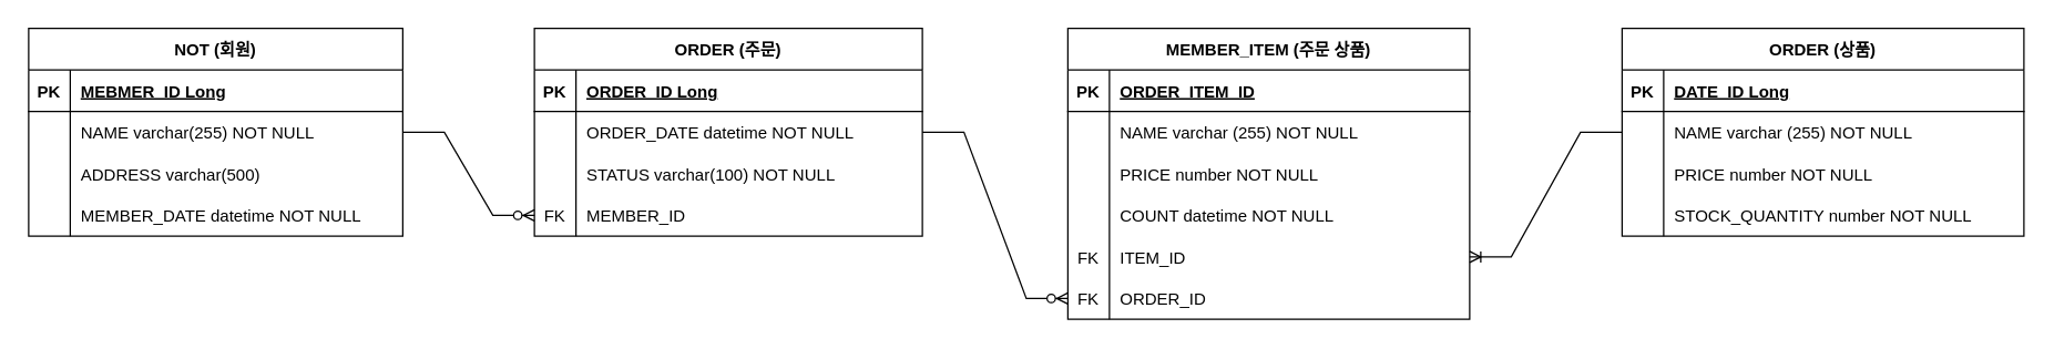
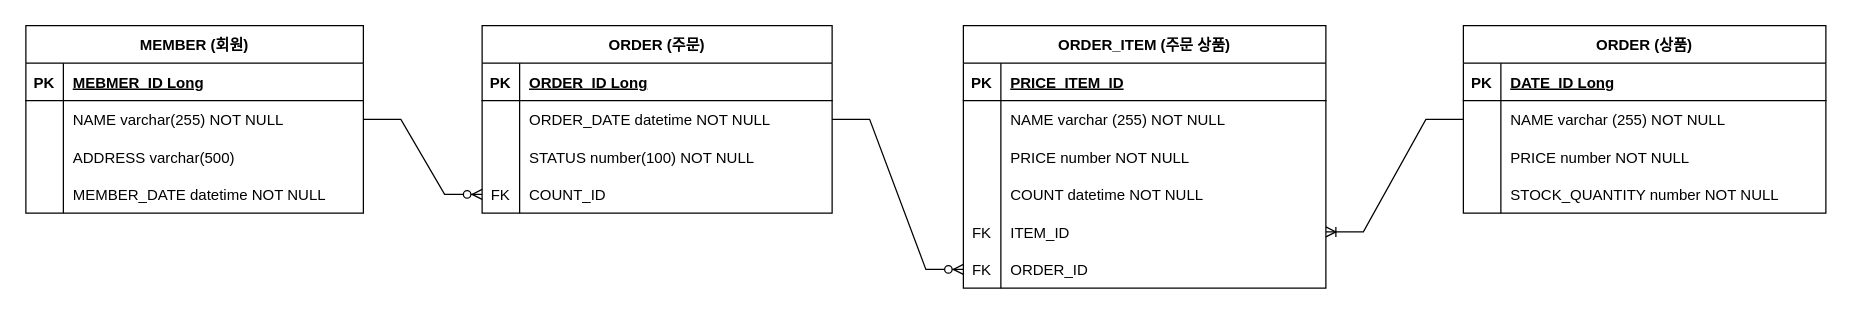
  <mxCell id="0" />
  <mxCell id="1" parent="0" />
- <mxCell id="2" value="NOT (회원)" style="shape=table;startSize=30;container=1;collapsible=1;childLayout=tableLayout;fixedRows=1;rowLines=0;fontStyle=1;align=center;resizeLast=1;strokeColor=default;" vertex="1" parent="1"><mxGeometry x="20" y="20" width="270" height="150" as="geometry" /></mxCell>
+ <mxCell id="2" value="MEMBER (회원)" style="shape=table;startSize=30;container=1;collapsible=1;childLayout=tableLayout;fixedRows=1;rowLines=0;fontStyle=1;align=center;resizeLast=1;strokeColor=default;" vertex="1" parent="1"><mxGeometry x="20" y="20" width="270" height="150" as="geometry" /></mxCell>
  <mxCell id="3" value="" style="shape=tableRow;horizontal=0;startSize=0;swimlaneHead=0;swimlaneBody=0;fillColor=none;collapsible=0;dropTarget=0;points=[[0,0.5],[1,0.5]];portConstraint=eastwest;top=0;left=0;right=0;bottom=1;strokeColor=default;" vertex="1" parent="2"><mxGeometry y="30" width="270" height="30" as="geometry" /></mxCell>
  <mxCell id="4" value="PK" style="shape=partialRectangle;connectable=0;fillColor=none;top=0;left=0;bottom=0;right=0;fontStyle=1;overflow=hidden;strokeColor=default;" vertex="1" parent="3"><mxGeometry width="30" height="30" as="geometry"><mxRectangle width="30" height="30" as="alternateBounds" /></mxGeometry></mxCell>
  <mxCell id="5" value="MEBMER_ID Long" style="shape=partialRectangle;connectable=0;fillColor=none;top=0;left=0;bottom=0;right=0;align=left;spacingLeft=6;fontStyle=5;overflow=hidden;strokeColor=default;" vertex="1" parent="3"><mxGeometry x="30" width="240" height="30" as="geometry"><mxRectangle width="240" height="30" as="alternateBounds" /></mxGeometry></mxCell>
  <mxCell id="6" value="" style="shape=tableRow;horizontal=0;startSize=0;swimlaneHead=0;swimlaneBody=0;fillColor=none;collapsible=0;dropTarget=0;points=[[0,0.5],[1,0.5]];portConstraint=eastwest;top=0;left=0;right=0;bottom=0;strokeColor=default;" vertex="1" parent="2"><mxGeometry y="60" width="270" height="30" as="geometry" /></mxCell>
  <mxCell id="7" value="" style="shape=partialRectangle;connectable=0;fillColor=none;top=0;left=0;bottom=0;right=0;editable=1;overflow=hidden;strokeColor=default;" vertex="1" parent="6"><mxGeometry width="30" height="30" as="geometry"><mxRectangle width="30" height="30" as="alternateBounds" /></mxGeometry></mxCell>
  <mxCell id="8" value="NAME varchar(255) NOT NULL" style="shape=partialRectangle;connectable=0;fillColor=none;top=0;left=0;bottom=0;right=0;align=left;spacingLeft=6;overflow=hidden;strokeColor=default;" vertex="1" parent="6"><mxGeometry x="30" width="240" height="30" as="geometry"><mxRectangle width="240" height="30" as="alternateBounds" /></mxGeometry></mxCell>
  <mxCell id="9" value="" style="shape=tableRow;horizontal=0;startSize=0;swimlaneHead=0;swimlaneBody=0;fillColor=none;collapsible=0;dropTarget=0;points=[[0,0.5],[1,0.5]];portConstraint=eastwest;top=0;left=0;right=0;bottom=0;strokeColor=default;" vertex="1" parent="2"><mxGeometry y="90" width="270" height="30" as="geometry" /></mxCell>
  <mxCell id="10" value="" style="shape=partialRectangle;connectable=0;fillColor=none;top=0;left=0;bottom=0;right=0;editable=1;overflow=hidden;strokeColor=default;" vertex="1" parent="9"><mxGeometry width="30" height="30" as="geometry"><mxRectangle width="30" height="30" as="alternateBounds" /></mxGeometry></mxCell>
  <mxCell id="11" value="ADDRESS varchar(500) " style="shape=partialRectangle;connectable=0;fillColor=none;top=0;left=0;bottom=0;right=0;align=left;spacingLeft=6;overflow=hidden;strokeColor=default;" vertex="1" parent="9"><mxGeometry x="30" width="240" height="30" as="geometry"><mxRectangle width="240" height="30" as="alternateBounds" /></mxGeometry></mxCell>
  <mxCell id="12" value="" style="shape=tableRow;horizontal=0;startSize=0;swimlaneHead=0;swimlaneBody=0;fillColor=none;collapsible=0;dropTarget=0;points=[[0,0.5],[1,0.5]];portConstraint=eastwest;top=0;left=0;right=0;bottom=0;strokeColor=default;" vertex="1" parent="2"><mxGeometry y="120" width="270" height="30" as="geometry" /></mxCell>
  <mxCell id="13" value="" style="shape=partialRectangle;connectable=0;fillColor=none;top=0;left=0;bottom=0;right=0;editable=1;overflow=hidden;strokeColor=default;" vertex="1" parent="12"><mxGeometry width="30" height="30" as="geometry"><mxRectangle width="30" height="30" as="alternateBounds" /></mxGeometry></mxCell>
  <mxCell id="14" value="MEMBER_DATE datetime NOT NULL" style="shape=partialRectangle;connectable=0;fillColor=none;top=0;left=0;bottom=0;right=0;align=left;spacingLeft=6;overflow=hidden;strokeColor=default;" vertex="1" parent="12"><mxGeometry x="30" width="240" height="30" as="geometry"><mxRectangle width="240" height="30" as="alternateBounds" /></mxGeometry></mxCell>
  <mxCell id="15" value="ORDER (상품)" style="shape=table;startSize=30;container=1;collapsible=1;childLayout=tableLayout;fixedRows=1;rowLines=0;fontStyle=1;align=center;resizeLast=1;strokeColor=default;" vertex="1" parent="1"><mxGeometry x="1170" y="20" width="290" height="150" as="geometry" /></mxCell>
  <mxCell id="16" value="" style="shape=tableRow;horizontal=0;startSize=0;swimlaneHead=0;swimlaneBody=0;fillColor=none;collapsible=0;dropTarget=0;points=[[0,0.5],[1,0.5]];portConstraint=eastwest;top=0;left=0;right=0;bottom=1;strokeColor=default;" vertex="1" parent="15"><mxGeometry y="30" width="290" height="30" as="geometry" /></mxCell>
  <mxCell id="17" value="PK" style="shape=partialRectangle;connectable=0;fillColor=none;top=0;left=0;bottom=0;right=0;fontStyle=1;overflow=hidden;strokeColor=default;" vertex="1" parent="16"><mxGeometry width="30" height="30" as="geometry"><mxRectangle width="30" height="30" as="alternateBounds" /></mxGeometry></mxCell>
  <mxCell id="18" value="DATE_ID Long" style="shape=partialRectangle;connectable=0;fillColor=none;top=0;left=0;bottom=0;right=0;align=left;spacingLeft=6;fontStyle=5;overflow=hidden;strokeColor=default;" vertex="1" parent="16"><mxGeometry x="30" width="260" height="30" as="geometry"><mxRectangle width="260" height="30" as="alternateBounds" /></mxGeometry></mxCell>
  <mxCell id="19" value="" style="shape=tableRow;horizontal=0;startSize=0;swimlaneHead=0;swimlaneBody=0;fillColor=none;collapsible=0;dropTarget=0;points=[[0,0.5],[1,0.5]];portConstraint=eastwest;top=0;left=0;right=0;bottom=0;strokeColor=default;" vertex="1" parent="15"><mxGeometry y="60" width="290" height="30" as="geometry" /></mxCell>
  <mxCell id="20" value="" style="shape=partialRectangle;connectable=0;fillColor=none;top=0;left=0;bottom=0;right=0;editable=1;overflow=hidden;strokeColor=default;" vertex="1" parent="19"><mxGeometry width="30" height="30" as="geometry"><mxRectangle width="30" height="30" as="alternateBounds" /></mxGeometry></mxCell>
  <mxCell id="21" value="NAME varchar (255) NOT NULL" style="shape=partialRectangle;connectable=0;fillColor=none;top=0;left=0;bottom=0;right=0;align=left;spacingLeft=6;overflow=hidden;strokeColor=default;" vertex="1" parent="19"><mxGeometry x="30" width="260" height="30" as="geometry"><mxRectangle width="260" height="30" as="alternateBounds" /></mxGeometry></mxCell>
  <mxCell id="22" value="" style="shape=tableRow;horizontal=0;startSize=0;swimlaneHead=0;swimlaneBody=0;fillColor=none;collapsible=0;dropTarget=0;points=[[0,0.5],[1,0.5]];portConstraint=eastwest;top=0;left=0;right=0;bottom=0;strokeColor=default;" vertex="1" parent="15"><mxGeometry y="90" width="290" height="30" as="geometry" /></mxCell>
  <mxCell id="23" value="" style="shape=partialRectangle;connectable=0;fillColor=none;top=0;left=0;bottom=0;right=0;editable=1;overflow=hidden;strokeColor=default;" vertex="1" parent="22"><mxGeometry width="30" height="30" as="geometry"><mxRectangle width="30" height="30" as="alternateBounds" /></mxGeometry></mxCell>
  <mxCell id="24" value="PRICE number NOT NULL" style="shape=partialRectangle;connectable=0;fillColor=none;top=0;left=0;bottom=0;right=0;align=left;spacingLeft=6;overflow=hidden;strokeColor=default;" vertex="1" parent="22"><mxGeometry x="30" width="260" height="30" as="geometry"><mxRectangle width="260" height="30" as="alternateBounds" /></mxGeometry></mxCell>
  <mxCell id="25" value="" style="shape=tableRow;horizontal=0;startSize=0;swimlaneHead=0;swimlaneBody=0;fillColor=none;collapsible=0;dropTarget=0;points=[[0,0.5],[1,0.5]];portConstraint=eastwest;top=0;left=0;right=0;bottom=0;strokeColor=default;" vertex="1" parent="15"><mxGeometry y="120" width="290" height="30" as="geometry" /></mxCell>
  <mxCell id="26" value="" style="shape=partialRectangle;connectable=0;fillColor=none;top=0;left=0;bottom=0;right=0;editable=1;overflow=hidden;strokeColor=default;" vertex="1" parent="25"><mxGeometry width="30" height="30" as="geometry"><mxRectangle width="30" height="30" as="alternateBounds" /></mxGeometry></mxCell>
  <mxCell id="27" value="STOCK_QUANTITY number NOT NULL" style="shape=partialRectangle;connectable=0;fillColor=none;top=0;left=0;bottom=0;right=0;align=left;spacingLeft=6;overflow=hidden;strokeColor=default;" vertex="1" parent="25"><mxGeometry x="30" width="260" height="30" as="geometry"><mxRectangle width="260" height="30" as="alternateBounds" /></mxGeometry></mxCell>
  <mxCell id="28" value="ORDER (주문)" style="shape=table;startSize=30;container=1;collapsible=1;childLayout=tableLayout;fixedRows=1;rowLines=0;fontStyle=1;align=center;resizeLast=1;strokeColor=default;" vertex="1" parent="1"><mxGeometry x="385" y="20" width="280" height="150" as="geometry" /></mxCell>
  <mxCell id="29" value="" style="shape=tableRow;horizontal=0;startSize=0;swimlaneHead=0;swimlaneBody=0;fillColor=none;collapsible=0;dropTarget=0;points=[[0,0.5],[1,0.5]];portConstraint=eastwest;top=0;left=0;right=0;bottom=1;strokeColor=default;" vertex="1" parent="28"><mxGeometry y="30" width="280" height="30" as="geometry" /></mxCell>
  <mxCell id="30" value="PK" style="shape=partialRectangle;connectable=0;fillColor=none;top=0;left=0;bottom=0;right=0;fontStyle=1;overflow=hidden;strokeColor=default;" vertex="1" parent="29"><mxGeometry width="30" height="30" as="geometry"><mxRectangle width="30" height="30" as="alternateBounds" /></mxGeometry></mxCell>
  <mxCell id="31" value="ORDER_ID Long" style="shape=partialRectangle;connectable=0;fillColor=none;top=0;left=0;bottom=0;right=0;align=left;spacingLeft=6;fontStyle=5;overflow=hidden;strokeColor=default;" vertex="1" parent="29"><mxGeometry x="30" width="250" height="30" as="geometry"><mxRectangle width="250" height="30" as="alternateBounds" /></mxGeometry></mxCell>
  <mxCell id="32" value="" style="shape=tableRow;horizontal=0;startSize=0;swimlaneHead=0;swimlaneBody=0;fillColor=none;collapsible=0;dropTarget=0;points=[[0,0.5],[1,0.5]];portConstraint=eastwest;top=0;left=0;right=0;bottom=0;strokeColor=default;" vertex="1" parent="28"><mxGeometry y="60" width="280" height="30" as="geometry" /></mxCell>
  <mxCell id="33" value="" style="shape=partialRectangle;connectable=0;fillColor=none;top=0;left=0;bottom=0;right=0;editable=1;overflow=hidden;strokeColor=default;" vertex="1" parent="32"><mxGeometry width="30" height="30" as="geometry"><mxRectangle width="30" height="30" as="alternateBounds" /></mxGeometry></mxCell>
  <mxCell id="34" value="ORDER_DATE datetime NOT NULL" style="shape=partialRectangle;connectable=0;fillColor=none;top=0;left=0;bottom=0;right=0;align=left;spacingLeft=6;overflow=hidden;strokeColor=default;" vertex="1" parent="32"><mxGeometry x="30" width="250" height="30" as="geometry"><mxRectangle width="250" height="30" as="alternateBounds" /></mxGeometry></mxCell>
  <mxCell id="35" value="" style="shape=tableRow;horizontal=0;startSize=0;swimlaneHead=0;swimlaneBody=0;fillColor=none;collapsible=0;dropTarget=0;points=[[0,0.5],[1,0.5]];portConstraint=eastwest;top=0;left=0;right=0;bottom=0;strokeColor=default;" vertex="1" parent="28"><mxGeometry y="90" width="280" height="30" as="geometry" /></mxCell>
  <mxCell id="36" value="" style="shape=partialRectangle;connectable=0;fillColor=none;top=0;left=0;bottom=0;right=0;editable=1;overflow=hidden;strokeColor=default;" vertex="1" parent="35"><mxGeometry width="30" height="30" as="geometry"><mxRectangle width="30" height="30" as="alternateBounds" /></mxGeometry></mxCell>
- <mxCell id="37" value="STATUS varchar(100) NOT NULL" style="shape=partialRectangle;connectable=0;fillColor=none;top=0;left=0;bottom=0;right=0;align=left;spacingLeft=6;overflow=hidden;strokeColor=default;" vertex="1" parent="35"><mxGeometry x="30" width="250" height="30" as="geometry"><mxRectangle width="250" height="30" as="alternateBounds" /></mxGeometry></mxCell>
+ <mxCell id="37" value="STATUS number(100) NOT NULL" style="shape=partialRectangle;connectable=0;fillColor=none;top=0;left=0;bottom=0;right=0;align=left;spacingLeft=6;overflow=hidden;strokeColor=default;" vertex="1" parent="35"><mxGeometry x="30" width="250" height="30" as="geometry"><mxRectangle width="250" height="30" as="alternateBounds" /></mxGeometry></mxCell>
  <mxCell id="38" value="" style="shape=tableRow;horizontal=0;startSize=0;swimlaneHead=0;swimlaneBody=0;fillColor=none;collapsible=0;dropTarget=0;points=[[0,0.5],[1,0.5]];portConstraint=eastwest;top=0;left=0;right=0;bottom=0;strokeColor=default;" vertex="1" parent="28"><mxGeometry y="120" width="280" height="30" as="geometry" /></mxCell>
  <mxCell id="39" value="FK" style="shape=partialRectangle;connectable=0;fillColor=none;top=0;left=0;bottom=0;right=0;editable=1;overflow=hidden;strokeColor=default;" vertex="1" parent="38"><mxGeometry width="30" height="30" as="geometry"><mxRectangle width="30" height="30" as="alternateBounds" /></mxGeometry></mxCell>
- <mxCell id="40" value="MEMBER_ID" style="shape=partialRectangle;connectable=0;fillColor=none;top=0;left=0;bottom=0;right=0;align=left;spacingLeft=6;overflow=hidden;strokeColor=default;" vertex="1" parent="38"><mxGeometry x="30" width="250" height="30" as="geometry"><mxRectangle width="250" height="30" as="alternateBounds" /></mxGeometry></mxCell>
- <mxCell id="41" value="MEMBER_ITEM (주문 상품)" style="shape=table;startSize=30;container=1;collapsible=1;childLayout=tableLayout;fixedRows=1;rowLines=0;fontStyle=1;align=center;resizeLast=1;strokeColor=default;" vertex="1" parent="1"><mxGeometry x="770" y="20" width="290" height="210" as="geometry" /></mxCell>
+ <mxCell id="40" value="COUNT_ID" style="shape=partialRectangle;connectable=0;fillColor=none;top=0;left=0;bottom=0;right=0;align=left;spacingLeft=6;overflow=hidden;strokeColor=default;" vertex="1" parent="38"><mxGeometry x="30" width="250" height="30" as="geometry"><mxRectangle width="250" height="30" as="alternateBounds" /></mxGeometry></mxCell>
+ <mxCell id="41" value="ORDER_ITEM (주문 상품)" style="shape=table;startSize=30;container=1;collapsible=1;childLayout=tableLayout;fixedRows=1;rowLines=0;fontStyle=1;align=center;resizeLast=1;strokeColor=default;" vertex="1" parent="1"><mxGeometry x="770" y="20" width="290" height="210" as="geometry" /></mxCell>
  <mxCell id="42" value="" style="shape=tableRow;horizontal=0;startSize=0;swimlaneHead=0;swimlaneBody=0;fillColor=none;collapsible=0;dropTarget=0;points=[[0,0.5],[1,0.5]];portConstraint=eastwest;top=0;left=0;right=0;bottom=1;strokeColor=default;" vertex="1" parent="41"><mxGeometry y="30" width="290" height="30" as="geometry" /></mxCell>
  <mxCell id="43" value="PK" style="shape=partialRectangle;connectable=0;fillColor=none;top=0;left=0;bottom=0;right=0;fontStyle=1;overflow=hidden;strokeColor=default;" vertex="1" parent="42"><mxGeometry width="30" height="30" as="geometry"><mxRectangle width="30" height="30" as="alternateBounds" /></mxGeometry></mxCell>
- <mxCell id="44" value="ORDER_ITEM_ID" style="shape=partialRectangle;connectable=0;fillColor=none;top=0;left=0;bottom=0;right=0;align=left;spacingLeft=6;fontStyle=5;overflow=hidden;strokeColor=default;" vertex="1" parent="42"><mxGeometry x="30" width="260" height="30" as="geometry"><mxRectangle width="260" height="30" as="alternateBounds" /></mxGeometry></mxCell>
+ <mxCell id="44" value="PRICE_ITEM_ID" style="shape=partialRectangle;connectable=0;fillColor=none;top=0;left=0;bottom=0;right=0;align=left;spacingLeft=6;fontStyle=5;overflow=hidden;strokeColor=default;" vertex="1" parent="42"><mxGeometry x="30" width="260" height="30" as="geometry"><mxRectangle width="260" height="30" as="alternateBounds" /></mxGeometry></mxCell>
  <mxCell id="45" value="" style="shape=tableRow;horizontal=0;startSize=0;swimlaneHead=0;swimlaneBody=0;fillColor=none;collapsible=0;dropTarget=0;points=[[0,0.5],[1,0.5]];portConstraint=eastwest;top=0;left=0;right=0;bottom=0;strokeColor=default;" vertex="1" parent="41"><mxGeometry y="60" width="290" height="30" as="geometry" /></mxCell>
  <mxCell id="46" value="" style="shape=partialRectangle;connectable=0;fillColor=none;top=0;left=0;bottom=0;right=0;editable=1;overflow=hidden;strokeColor=default;" vertex="1" parent="45"><mxGeometry width="30" height="30" as="geometry"><mxRectangle width="30" height="30" as="alternateBounds" /></mxGeometry></mxCell>
  <mxCell id="47" value="NAME varchar (255) NOT NULL" style="shape=partialRectangle;connectable=0;fillColor=none;top=0;left=0;bottom=0;right=0;align=left;spacingLeft=6;overflow=hidden;strokeColor=default;" vertex="1" parent="45"><mxGeometry x="30" width="260" height="30" as="geometry"><mxRectangle width="260" height="30" as="alternateBounds" /></mxGeometry></mxCell>
  <mxCell id="48" value="" style="shape=tableRow;horizontal=0;startSize=0;swimlaneHead=0;swimlaneBody=0;fillColor=none;collapsible=0;dropTarget=0;points=[[0,0.5],[1,0.5]];portConstraint=eastwest;top=0;left=0;right=0;bottom=0;strokeColor=default;" vertex="1" parent="41"><mxGeometry y="90" width="290" height="30" as="geometry" /></mxCell>
  <mxCell id="49" value="" style="shape=partialRectangle;connectable=0;fillColor=none;top=0;left=0;bottom=0;right=0;editable=1;overflow=hidden;strokeColor=default;" vertex="1" parent="48"><mxGeometry width="30" height="30" as="geometry"><mxRectangle width="30" height="30" as="alternateBounds" /></mxGeometry></mxCell>
  <mxCell id="50" value="PRICE number NOT NULL" style="shape=partialRectangle;connectable=0;fillColor=none;top=0;left=0;bottom=0;right=0;align=left;spacingLeft=6;overflow=hidden;strokeColor=default;" vertex="1" parent="48"><mxGeometry x="30" width="260" height="30" as="geometry"><mxRectangle width="260" height="30" as="alternateBounds" /></mxGeometry></mxCell>
  <mxCell id="51" value="" style="shape=tableRow;horizontal=0;startSize=0;swimlaneHead=0;swimlaneBody=0;fillColor=none;collapsible=0;dropTarget=0;points=[[0,0.5],[1,0.5]];portConstraint=eastwest;top=0;left=0;right=0;bottom=0;strokeColor=default;" vertex="1" parent="41"><mxGeometry y="120" width="290" height="30" as="geometry" /></mxCell>
  <mxCell id="52" value="" style="shape=partialRectangle;connectable=0;fillColor=none;top=0;left=0;bottom=0;right=0;editable=1;overflow=hidden;strokeColor=default;" vertex="1" parent="51"><mxGeometry width="30" height="30" as="geometry"><mxRectangle width="30" height="30" as="alternateBounds" /></mxGeometry></mxCell>
  <mxCell id="53" value="COUNT datetime NOT NULL" style="shape=partialRectangle;connectable=0;fillColor=none;top=0;left=0;bottom=0;right=0;align=left;spacingLeft=6;overflow=hidden;strokeColor=default;" vertex="1" parent="51"><mxGeometry x="30" width="260" height="30" as="geometry"><mxRectangle width="260" height="30" as="alternateBounds" /></mxGeometry></mxCell>
  <mxCell id="54" value="" style="shape=tableRow;horizontal=0;startSize=0;swimlaneHead=0;swimlaneBody=0;fillColor=none;collapsible=0;dropTarget=0;points=[[0,0.5],[1,0.5]];portConstraint=eastwest;top=0;left=0;right=0;bottom=0;strokeColor=default;" vertex="1" parent="41"><mxGeometry y="150" width="290" height="30" as="geometry" /></mxCell>
  <mxCell id="55" value="FK" style="shape=partialRectangle;connectable=0;fillColor=none;top=0;left=0;bottom=0;right=0;editable=1;overflow=hidden;strokeColor=default;" vertex="1" parent="54"><mxGeometry width="30" height="30" as="geometry"><mxRectangle width="30" height="30" as="alternateBounds" /></mxGeometry></mxCell>
  <mxCell id="56" value="ITEM_ID" style="shape=partialRectangle;connectable=0;fillColor=none;top=0;left=0;bottom=0;right=0;align=left;spacingLeft=6;overflow=hidden;strokeColor=default;" vertex="1" parent="54"><mxGeometry x="30" width="260" height="30" as="geometry"><mxRectangle width="260" height="30" as="alternateBounds" /></mxGeometry></mxCell>
  <mxCell id="57" value="" style="shape=tableRow;horizontal=0;startSize=0;swimlaneHead=0;swimlaneBody=0;fillColor=none;collapsible=0;dropTarget=0;points=[[0,0.5],[1,0.5]];portConstraint=eastwest;top=0;left=0;right=0;bottom=0;strokeColor=default;" vertex="1" parent="41"><mxGeometry y="180" width="290" height="30" as="geometry" /></mxCell>
  <mxCell id="58" value="FK" style="shape=partialRectangle;connectable=0;fillColor=none;top=0;left=0;bottom=0;right=0;editable=1;overflow=hidden;strokeColor=default;" vertex="1" parent="57"><mxGeometry width="30" height="30" as="geometry"><mxRectangle width="30" height="30" as="alternateBounds" /></mxGeometry></mxCell>
  <mxCell id="59" value="ORDER_ID" style="shape=partialRectangle;connectable=0;fillColor=none;top=0;left=0;bottom=0;right=0;align=left;spacingLeft=6;overflow=hidden;strokeColor=default;" vertex="1" parent="57"><mxGeometry x="30" width="260" height="30" as="geometry"><mxRectangle width="260" height="30" as="alternateBounds" /></mxGeometry></mxCell>
  <mxCell id="60" value="" style="edgeStyle=entityRelationEdgeStyle;fontSize=12;html=1;endArrow=ERzeroToMany;endFill=1;rounded=0;entryX=0;entryY=0.5;entryDx=0;entryDy=0;" edge="1" parent="1" source="2" target="38"><mxGeometry width="100" height="100" relative="1" as="geometry"><mxPoint x="-40" y="190" as="sourcePoint" /><mxPoint x="420" y="20" as="targetPoint" /></mxGeometry></mxCell>
  <mxCell id="61" value="" style="edgeStyle=entityRelationEdgeStyle;fontSize=12;html=1;endArrow=ERzeroToMany;endFill=1;rounded=0;" edge="1" parent="1" source="28" target="57"><mxGeometry width="100" height="100" relative="1" as="geometry"><mxPoint x="780" y="230" as="sourcePoint" /><mxPoint x="845" y="500" as="targetPoint" /></mxGeometry></mxCell>
  <mxCell id="62" value="" style="edgeStyle=entityRelationEdgeStyle;fontSize=12;html=1;endArrow=ERoneToMany;rounded=0;" edge="1" parent="1" source="15" target="54"><mxGeometry width="100" height="100" relative="1" as="geometry"><mxPoint x="1080" y="381" as="sourcePoint" /><mxPoint x="1180" y="281" as="targetPoint" /></mxGeometry></mxCell>
